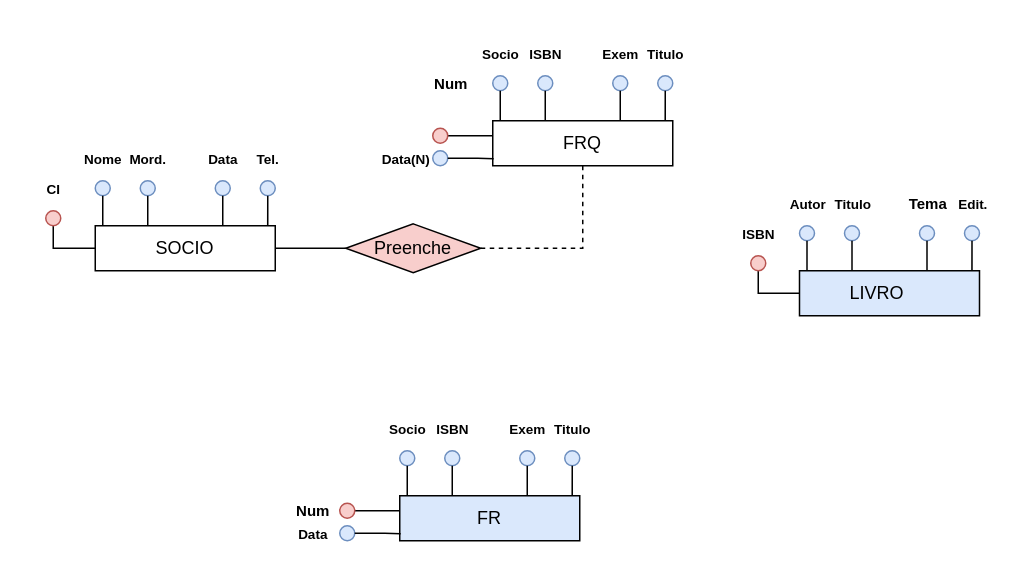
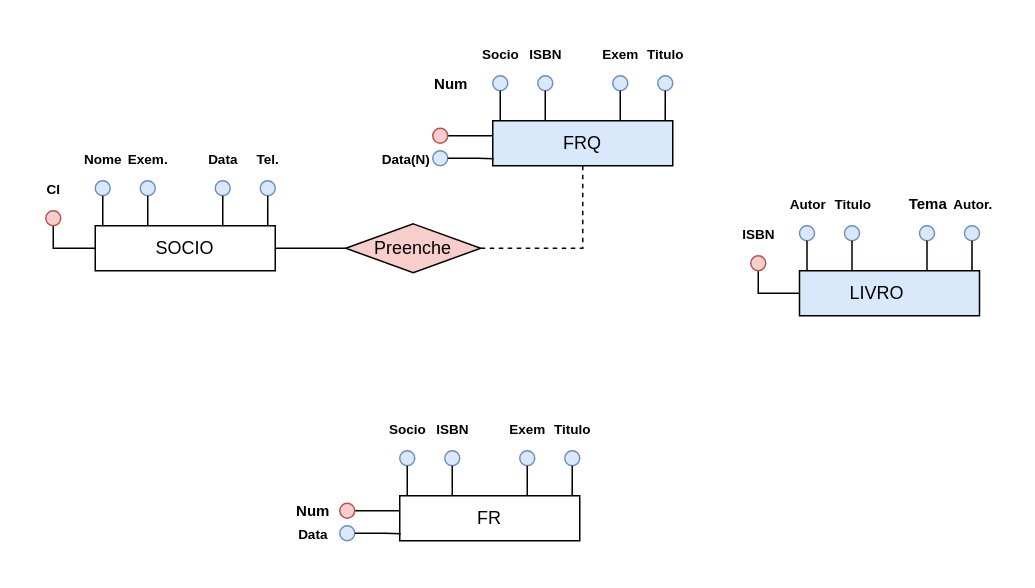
  <mxCell id="0" />
  <mxCell id="1" parent="0" />
  <mxCell id="2" style="edgeStyle=orthogonalEdgeStyle;rounded=0;orthogonalLoop=1;jettySize=auto;html=1;entryX=0;entryY=0.5;entryDx=0;entryDy=0;endArrow=none;endFill=0;" edge="1" parent="1" source="3" target="74"><mxGeometry relative="1" as="geometry" /></mxCell>
  <mxCell id="3" value="SOCIO" style="rounded=0;whiteSpace=wrap;html=1;" parent="1" vertex="1"><mxGeometry x="63" y="150" width="120" height="30" as="geometry" /></mxCell>
  <mxCell id="4" value="" style="ellipse;whiteSpace=wrap;html=1;aspect=fixed;fillColor=#dae8fc;strokeColor=#6c8ebf;" parent="1" vertex="1"><mxGeometry x="63" y="120" width="10" height="10" as="geometry" /></mxCell>
  <mxCell id="5" value="" style="ellipse;whiteSpace=wrap;html=1;aspect=fixed;fillColor=#dae8fc;strokeColor=#6c8ebf;" parent="1" vertex="1"><mxGeometry x="93" y="120" width="10" height="10" as="geometry" /></mxCell>
  <mxCell id="6" value="" style="ellipse;whiteSpace=wrap;html=1;aspect=fixed;fontStyle=1;fillColor=#dae8fc;strokeColor=#6c8ebf;" parent="1" vertex="1"><mxGeometry x="143" y="120" width="10" height="10" as="geometry" /></mxCell>
  <mxCell id="7" value="" style="ellipse;whiteSpace=wrap;html=1;aspect=fixed;fillColor=#dae8fc;strokeColor=#6c8ebf;" parent="1" vertex="1"><mxGeometry x="173" y="120" width="10" height="10" as="geometry" /></mxCell>
  <mxCell id="8" value="&lt;font style=&quot;font-size: 9px;&quot;&gt;&lt;b&gt;Nome&lt;/b&gt;&lt;/font&gt;" style="text;html=1;align=center;verticalAlign=middle;resizable=0;points=[];autosize=1;strokeColor=none;fillColor=none;" parent="1" vertex="1"><mxGeometry x="43" y="90" width="50" height="30" as="geometry" /></mxCell>
- <mxCell id="9" value="&lt;font style=&quot;font-size: 9px;&quot;&gt;&lt;b&gt;Mord.&lt;/b&gt;&lt;/font&gt;" style="text;html=1;align=center;verticalAlign=middle;resizable=0;points=[];autosize=1;strokeColor=none;fillColor=none;" parent="1" vertex="1"><mxGeometry x="73" y="90" width="50" height="30" as="geometry" /></mxCell>
+ <mxCell id="9" value="&lt;font style=&quot;font-size: 9px;&quot;&gt;&lt;b&gt;Exem.&lt;/b&gt;&lt;/font&gt;" style="text;html=1;align=center;verticalAlign=middle;resizable=0;points=[];autosize=1;strokeColor=none;fillColor=none;" parent="1" vertex="1"><mxGeometry x="73" y="90" width="50" height="30" as="geometry" /></mxCell>
  <mxCell id="10" value="&lt;font style=&quot;font-size: 9px;&quot;&gt;&lt;b&gt;Data&lt;/b&gt;&lt;/font&gt;" style="text;html=1;align=center;verticalAlign=middle;resizable=0;points=[];autosize=1;strokeColor=none;fillColor=none;" parent="1" vertex="1"><mxGeometry x="128" y="90" width="40" height="30" as="geometry" /></mxCell>
  <mxCell id="11" value="&lt;font style=&quot;font-size: 9px;&quot;&gt;&lt;span&gt;Tel.&lt;/span&gt;&lt;/font&gt;" style="text;html=1;align=center;verticalAlign=middle;resizable=0;points=[];autosize=1;strokeColor=none;fillColor=none;fontStyle=1" parent="1" vertex="1"><mxGeometry x="158" y="90" width="40" height="30" as="geometry" /></mxCell>
  <mxCell id="12" style="edgeStyle=orthogonalEdgeStyle;rounded=0;orthogonalLoop=1;jettySize=auto;html=1;entryX=0.045;entryY=0.004;entryDx=0;entryDy=0;entryPerimeter=0;endArrow=none;endFill=0;" parent="1" source="4" target="3" edge="1"><mxGeometry relative="1" as="geometry" /></mxCell>
  <mxCell id="13" style="edgeStyle=orthogonalEdgeStyle;rounded=0;orthogonalLoop=1;jettySize=auto;html=1;entryX=0.29;entryY=0.01;entryDx=0;entryDy=0;entryPerimeter=0;endArrow=none;endFill=0;" parent="1" source="5" target="3" edge="1"><mxGeometry relative="1" as="geometry" /></mxCell>
  <mxCell id="14" style="edgeStyle=orthogonalEdgeStyle;rounded=0;orthogonalLoop=1;jettySize=auto;html=1;entryX=0.702;entryY=0.004;entryDx=0;entryDy=0;entryPerimeter=0;endArrow=none;endFill=0;" parent="1" source="6" target="3" edge="1"><mxGeometry relative="1" as="geometry" /></mxCell>
  <mxCell id="15" style="edgeStyle=orthogonalEdgeStyle;rounded=0;orthogonalLoop=1;jettySize=auto;html=1;entryX=0.958;entryY=0;entryDx=0;entryDy=0;entryPerimeter=0;endArrow=none;endFill=0;" parent="1" source="7" target="3" edge="1"><mxGeometry relative="1" as="geometry" /></mxCell>
  <mxCell id="16" value="LIVRO&lt;span style=&quot;white-space: pre;&quot;&gt;&#09;&lt;/span&gt;" style="rounded=0;whiteSpace=wrap;html=1;fillColor=#dae8fc;" parent="1" vertex="1"><mxGeometry x="532.5" y="180" width="120" height="30" as="geometry" /></mxCell>
  <mxCell id="17" value="" style="ellipse;whiteSpace=wrap;html=1;aspect=fixed;fillColor=#dae8fc;strokeColor=#6c8ebf;" parent="1" vertex="1"><mxGeometry x="532.5" y="150" width="10" height="10" as="geometry" /></mxCell>
  <mxCell id="18" value="" style="ellipse;whiteSpace=wrap;html=1;aspect=fixed;fillColor=#dae8fc;strokeColor=#6c8ebf;" parent="1" vertex="1"><mxGeometry x="562.5" y="150" width="10" height="10" as="geometry" /></mxCell>
  <mxCell id="19" value="" style="ellipse;whiteSpace=wrap;html=1;aspect=fixed;fontStyle=1;fillColor=#dae8fc;strokeColor=#6c8ebf;" parent="1" vertex="1"><mxGeometry x="612.5" y="150" width="10" height="10" as="geometry" /></mxCell>
  <mxCell id="20" value="" style="ellipse;whiteSpace=wrap;html=1;aspect=fixed;fillColor=#dae8fc;strokeColor=#6c8ebf;" parent="1" vertex="1"><mxGeometry x="642.5" y="150" width="10" height="10" as="geometry" /></mxCell>
  <mxCell id="21" value="&lt;font style=&quot;font-size: 9px;&quot;&gt;&lt;b&gt;Autor&lt;/b&gt;&lt;/font&gt;" style="text;html=1;align=center;verticalAlign=middle;resizable=0;points=[];autosize=1;strokeColor=none;fillColor=none;" parent="1" vertex="1"><mxGeometry x="512.5" y="120" width="50" height="30" as="geometry" /></mxCell>
  <mxCell id="22" value="&lt;font style=&quot;font-size: 9px;&quot;&gt;&lt;b&gt;Titulo&lt;/b&gt;&lt;/font&gt;" style="text;html=1;align=center;verticalAlign=middle;resizable=0;points=[];autosize=1;strokeColor=none;fillColor=none;" parent="1" vertex="1"><mxGeometry x="542.5" y="120" width="50" height="30" as="geometry" /></mxCell>
  <mxCell id="23" value="&lt;font size=&quot;1&quot;&gt;&lt;b&gt;Tema&lt;/b&gt;&lt;/font&gt;" style="text;html=1;align=center;verticalAlign=middle;resizable=0;points=[];autosize=1;strokeColor=none;fillColor=none;" parent="1" vertex="1"><mxGeometry x="592.5" y="120" width="50" height="30" as="geometry" /></mxCell>
- <mxCell id="24" value="&lt;font style=&quot;font-size: 9px;&quot;&gt;&lt;span&gt;Edit.&lt;/span&gt;&lt;/font&gt;" style="text;html=1;align=center;verticalAlign=middle;resizable=0;points=[];autosize=1;strokeColor=none;fillColor=none;fontStyle=1" parent="1" vertex="1"><mxGeometry x="627.5" y="120" width="40" height="30" as="geometry" /></mxCell>
+ <mxCell id="24" value="&lt;font style=&quot;font-size: 9px;&quot;&gt;&lt;span&gt;Autor.&lt;/span&gt;&lt;/font&gt;" style="text;html=1;align=center;verticalAlign=middle;resizable=0;points=[];autosize=1;strokeColor=none;fillColor=none;fontStyle=1" parent="1" vertex="1"><mxGeometry x="627.5" y="120" width="40" height="30" as="geometry" /></mxCell>
  <mxCell id="25" style="edgeStyle=orthogonalEdgeStyle;rounded=0;orthogonalLoop=1;jettySize=auto;html=1;entryX=0.045;entryY=0.004;entryDx=0;entryDy=0;entryPerimeter=0;endArrow=none;endFill=0;" parent="1" source="17" target="16" edge="1"><mxGeometry relative="1" as="geometry" /></mxCell>
  <mxCell id="26" style="edgeStyle=orthogonalEdgeStyle;rounded=0;orthogonalLoop=1;jettySize=auto;html=1;entryX=0.29;entryY=0.01;entryDx=0;entryDy=0;entryPerimeter=0;endArrow=none;endFill=0;" parent="1" source="18" target="16" edge="1"><mxGeometry relative="1" as="geometry" /></mxCell>
  <mxCell id="27" style="edgeStyle=orthogonalEdgeStyle;rounded=0;orthogonalLoop=1;jettySize=auto;html=1;entryX=0.702;entryY=0.004;entryDx=0;entryDy=0;entryPerimeter=0;endArrow=none;endFill=0;" parent="1" source="19" target="16" edge="1"><mxGeometry relative="1" as="geometry" /></mxCell>
  <mxCell id="28" style="edgeStyle=orthogonalEdgeStyle;rounded=0;orthogonalLoop=1;jettySize=auto;html=1;entryX=0.958;entryY=0;entryDx=0;entryDy=0;entryPerimeter=0;endArrow=none;endFill=0;" parent="1" source="20" target="16" edge="1"><mxGeometry relative="1" as="geometry" /></mxCell>
  <mxCell id="29" style="edgeStyle=orthogonalEdgeStyle;rounded=0;orthogonalLoop=1;jettySize=auto;html=1;entryX=0;entryY=0.5;entryDx=0;entryDy=0;endArrow=none;endFill=0;" parent="1" source="30" target="16" edge="1"><mxGeometry relative="1" as="geometry"><mxPoint x="505" y="200" as="targetPoint" /><Array as="points"><mxPoint x="505" y="195" /></Array></mxGeometry></mxCell>
  <mxCell id="30" value="" style="ellipse;whiteSpace=wrap;html=1;aspect=fixed;fillColor=#f8cecc;strokeColor=#b85450;" parent="1" vertex="1"><mxGeometry x="500" y="170" width="10" height="10" as="geometry" /></mxCell>
  <mxCell id="31" value="&lt;font style=&quot;font-size: 9px;&quot;&gt;&lt;b&gt;ISBN&lt;/b&gt;&lt;/font&gt;" style="text;html=1;align=center;verticalAlign=middle;resizable=0;points=[];autosize=1;strokeColor=none;fillColor=none;" parent="1" vertex="1"><mxGeometry x="480" y="140" width="50" height="30" as="geometry" /></mxCell>
  <mxCell id="32" style="edgeStyle=orthogonalEdgeStyle;rounded=0;orthogonalLoop=1;jettySize=auto;html=1;entryX=0;entryY=0.5;entryDx=0;entryDy=0;endArrow=none;endFill=0;" parent="1" source="33" edge="1"><mxGeometry relative="1" as="geometry"><mxPoint x="63" y="165" as="targetPoint" /><Array as="points"><mxPoint x="35" y="165" /></Array></mxGeometry></mxCell>
  <mxCell id="33" value="" style="ellipse;whiteSpace=wrap;html=1;aspect=fixed;fillColor=#f8cecc;strokeColor=#b85450;" parent="1" vertex="1"><mxGeometry x="30" y="140" width="10" height="10" as="geometry" /></mxCell>
  <mxCell id="34" value="&lt;font style=&quot;font-size: 9px;&quot;&gt;&lt;b&gt;CI&lt;/b&gt;&lt;/font&gt;" style="text;html=1;align=center;verticalAlign=middle;resizable=0;points=[];autosize=1;strokeColor=none;fillColor=none;" parent="1" vertex="1"><mxGeometry x="20" y="110" width="30" height="30" as="geometry" /></mxCell>
- <mxCell id="35" value="FRQ" style="rounded=0;whiteSpace=wrap;html=1;" vertex="1" parent="1"><mxGeometry x="328" y="80" width="120" height="30" as="geometry" /></mxCell>
+ <mxCell id="35" value="FRQ" style="rounded=0;whiteSpace=wrap;html=1;fillColor=#dae8fc;" vertex="1" parent="1"><mxGeometry x="328" y="80" width="120" height="30" as="geometry" /></mxCell>
  <mxCell id="36" value="" style="ellipse;whiteSpace=wrap;html=1;aspect=fixed;fillColor=#dae8fc;strokeColor=#6c8ebf;" vertex="1" parent="1"><mxGeometry x="328" y="50" width="10" height="10" as="geometry" /></mxCell>
  <mxCell id="37" value="" style="ellipse;whiteSpace=wrap;html=1;aspect=fixed;fillColor=#dae8fc;strokeColor=#6c8ebf;" vertex="1" parent="1"><mxGeometry x="358" y="50" width="10" height="10" as="geometry" /></mxCell>
  <mxCell id="38" value="" style="ellipse;whiteSpace=wrap;html=1;aspect=fixed;fontStyle=1;fillColor=#dae8fc;strokeColor=#6c8ebf;" vertex="1" parent="1"><mxGeometry x="408" y="50" width="10" height="10" as="geometry" /></mxCell>
  <mxCell id="39" value="" style="ellipse;whiteSpace=wrap;html=1;aspect=fixed;fillColor=#dae8fc;strokeColor=#6c8ebf;" vertex="1" parent="1"><mxGeometry x="438" y="50" width="10" height="10" as="geometry" /></mxCell>
  <mxCell id="40" value="&lt;font style=&quot;font-size: 9px;&quot;&gt;&lt;b&gt;Socio&lt;/b&gt;&lt;/font&gt;" style="text;html=1;align=center;verticalAlign=middle;resizable=0;points=[];autosize=1;strokeColor=none;fillColor=none;" vertex="1" parent="1"><mxGeometry x="308" y="20" width="50" height="30" as="geometry" /></mxCell>
  <mxCell id="41" value="&lt;font style=&quot;font-size: 9px;&quot;&gt;&lt;b&gt;ISBN&lt;/b&gt;&lt;/font&gt;" style="text;html=1;align=center;verticalAlign=middle;resizable=0;points=[];autosize=1;strokeColor=none;fillColor=none;" vertex="1" parent="1"><mxGeometry x="338" y="20" width="50" height="30" as="geometry" /></mxCell>
  <mxCell id="42" value="&lt;font style=&quot;font-size: 9px;&quot;&gt;&lt;b&gt;Exem&lt;/b&gt;&lt;/font&gt;" style="text;html=1;align=center;verticalAlign=middle;resizable=0;points=[];autosize=1;strokeColor=none;fillColor=none;" vertex="1" parent="1"><mxGeometry x="388" y="20" width="50" height="30" as="geometry" /></mxCell>
  <mxCell id="43" value="&lt;font style=&quot;font-size: 9px;&quot;&gt;&lt;span&gt;Titulo&lt;/span&gt;&lt;/font&gt;" style="text;html=1;align=center;verticalAlign=middle;resizable=0;points=[];autosize=1;strokeColor=none;fillColor=none;fontStyle=1" vertex="1" parent="1"><mxGeometry x="418" y="20" width="50" height="30" as="geometry" /></mxCell>
  <mxCell id="44" style="edgeStyle=orthogonalEdgeStyle;rounded=0;orthogonalLoop=1;jettySize=auto;html=1;entryX=0.045;entryY=0.004;entryDx=0;entryDy=0;entryPerimeter=0;endArrow=none;endFill=0;" edge="1" parent="1" source="36" target="35"><mxGeometry relative="1" as="geometry" /></mxCell>
  <mxCell id="45" style="edgeStyle=orthogonalEdgeStyle;rounded=0;orthogonalLoop=1;jettySize=auto;html=1;entryX=0.29;entryY=0.01;entryDx=0;entryDy=0;entryPerimeter=0;endArrow=none;endFill=0;" edge="1" parent="1" source="37" target="35"><mxGeometry relative="1" as="geometry" /></mxCell>
  <mxCell id="46" style="edgeStyle=orthogonalEdgeStyle;rounded=0;orthogonalLoop=1;jettySize=auto;html=1;entryX=0.702;entryY=0.004;entryDx=0;entryDy=0;entryPerimeter=0;endArrow=none;endFill=0;" edge="1" parent="1" source="38" target="35"><mxGeometry relative="1" as="geometry" /></mxCell>
  <mxCell id="47" style="edgeStyle=orthogonalEdgeStyle;rounded=0;orthogonalLoop=1;jettySize=auto;html=1;entryX=0.958;entryY=0;entryDx=0;entryDy=0;entryPerimeter=0;endArrow=none;endFill=0;" edge="1" parent="1" source="39" target="35"><mxGeometry relative="1" as="geometry" /></mxCell>
  <mxCell id="48" style="edgeStyle=orthogonalEdgeStyle;rounded=0;orthogonalLoop=1;jettySize=auto;html=1;entryX=0;entryY=0.5;entryDx=0;entryDy=0;endArrow=none;endFill=0;" edge="1" parent="1"><mxGeometry relative="1" as="geometry"><mxPoint x="328" y="90" as="targetPoint" /><Array as="points"><mxPoint x="300" y="90" /></Array><mxPoint x="298" y="90" as="sourcePoint" /></mxGeometry></mxCell>
  <mxCell id="49" value="" style="ellipse;whiteSpace=wrap;html=1;aspect=fixed;fillColor=#f8cecc;strokeColor=#b85450;" vertex="1" parent="1"><mxGeometry x="288" y="85" width="10" height="10" as="geometry" /></mxCell>
  <mxCell id="50" value="&lt;font size=&quot;1&quot;&gt;&lt;b&gt;Num&lt;/b&gt;&lt;/font&gt;" style="text;html=1;align=center;verticalAlign=middle;resizable=0;points=[];autosize=1;strokeColor=none;fillColor=none;" vertex="1" parent="1"><mxGeometry x="275" y="40" width="50" height="30" as="geometry" /></mxCell>
  <mxCell id="51" value="" style="ellipse;whiteSpace=wrap;html=1;aspect=fixed;fillColor=#dae8fc;strokeColor=#6c8ebf;" vertex="1" parent="1"><mxGeometry x="288" y="100" width="10" height="10" as="geometry" /></mxCell>
  <mxCell id="52" value="&lt;font style=&quot;font-size: 9px;&quot;&gt;&lt;b&gt;Data(N)&lt;/b&gt;&lt;/font&gt;" style="text;html=1;align=center;verticalAlign=middle;resizable=0;points=[];autosize=1;strokeColor=none;fillColor=none;" vertex="1" parent="1"><mxGeometry x="240" y="90" width="60" height="30" as="geometry" /></mxCell>
  <mxCell id="53" style="edgeStyle=orthogonalEdgeStyle;rounded=0;orthogonalLoop=1;jettySize=auto;html=1;entryX=0.005;entryY=0.843;entryDx=0;entryDy=0;entryPerimeter=0;endArrow=none;endFill=0;" edge="1" parent="1" source="51" target="35"><mxGeometry relative="1" as="geometry"><mxPoint x="213" y="105" as="targetPoint" /></mxGeometry></mxCell>
- <mxCell id="54" value="FR" style="rounded=0;whiteSpace=wrap;html=1;fillColor=#dae8fc;" vertex="1" parent="1"><mxGeometry x="266" y="330" width="120" height="30" as="geometry" /></mxCell>
+ <mxCell id="54" value="FR" style="rounded=0;whiteSpace=wrap;html=1;" vertex="1" parent="1"><mxGeometry x="266" y="330" width="120" height="30" as="geometry" /></mxCell>
  <mxCell id="55" value="" style="ellipse;whiteSpace=wrap;html=1;aspect=fixed;fillColor=#dae8fc;strokeColor=#6c8ebf;" vertex="1" parent="1"><mxGeometry x="266" y="300" width="10" height="10" as="geometry" /></mxCell>
  <mxCell id="56" value="" style="ellipse;whiteSpace=wrap;html=1;aspect=fixed;fillColor=#dae8fc;strokeColor=#6c8ebf;" vertex="1" parent="1"><mxGeometry x="296" y="300" width="10" height="10" as="geometry" /></mxCell>
  <mxCell id="57" value="" style="ellipse;whiteSpace=wrap;html=1;aspect=fixed;fontStyle=1;fillColor=#dae8fc;strokeColor=#6c8ebf;" vertex="1" parent="1"><mxGeometry x="346" y="300" width="10" height="10" as="geometry" /></mxCell>
  <mxCell id="58" value="" style="ellipse;whiteSpace=wrap;html=1;aspect=fixed;fillColor=#dae8fc;strokeColor=#6c8ebf;" vertex="1" parent="1"><mxGeometry x="376" y="300" width="10" height="10" as="geometry" /></mxCell>
  <mxCell id="59" value="&lt;font style=&quot;font-size: 9px;&quot;&gt;&lt;b&gt;Socio&lt;/b&gt;&lt;/font&gt;" style="text;html=1;align=center;verticalAlign=middle;resizable=0;points=[];autosize=1;strokeColor=none;fillColor=none;" vertex="1" parent="1"><mxGeometry x="246" y="270" width="50" height="30" as="geometry" /></mxCell>
  <mxCell id="60" value="&lt;font style=&quot;font-size: 9px;&quot;&gt;&lt;b&gt;ISBN&lt;/b&gt;&lt;/font&gt;" style="text;html=1;align=center;verticalAlign=middle;resizable=0;points=[];autosize=1;strokeColor=none;fillColor=none;" vertex="1" parent="1"><mxGeometry x="276" y="270" width="50" height="30" as="geometry" /></mxCell>
  <mxCell id="61" value="&lt;font style=&quot;font-size: 9px;&quot;&gt;&lt;b&gt;Exem&lt;/b&gt;&lt;/font&gt;" style="text;html=1;align=center;verticalAlign=middle;resizable=0;points=[];autosize=1;strokeColor=none;fillColor=none;" vertex="1" parent="1"><mxGeometry x="326" y="270" width="50" height="30" as="geometry" /></mxCell>
  <mxCell id="62" value="&lt;font style=&quot;font-size: 9px;&quot;&gt;&lt;span&gt;Titulo&lt;/span&gt;&lt;/font&gt;" style="text;html=1;align=center;verticalAlign=middle;resizable=0;points=[];autosize=1;strokeColor=none;fillColor=none;fontStyle=1" vertex="1" parent="1"><mxGeometry x="356" y="270" width="50" height="30" as="geometry" /></mxCell>
  <mxCell id="63" style="edgeStyle=orthogonalEdgeStyle;rounded=0;orthogonalLoop=1;jettySize=auto;html=1;entryX=0.045;entryY=0.004;entryDx=0;entryDy=0;entryPerimeter=0;endArrow=none;endFill=0;" edge="1" parent="1" source="55" target="54"><mxGeometry relative="1" as="geometry" /></mxCell>
  <mxCell id="64" style="edgeStyle=orthogonalEdgeStyle;rounded=0;orthogonalLoop=1;jettySize=auto;html=1;entryX=0.29;entryY=0.01;entryDx=0;entryDy=0;entryPerimeter=0;endArrow=none;endFill=0;" edge="1" parent="1" source="56" target="54"><mxGeometry relative="1" as="geometry" /></mxCell>
  <mxCell id="65" style="edgeStyle=orthogonalEdgeStyle;rounded=0;orthogonalLoop=1;jettySize=auto;html=1;entryX=0.702;entryY=0.004;entryDx=0;entryDy=0;entryPerimeter=0;endArrow=none;endFill=0;" edge="1" parent="1" source="57" target="54"><mxGeometry relative="1" as="geometry" /></mxCell>
  <mxCell id="66" style="edgeStyle=orthogonalEdgeStyle;rounded=0;orthogonalLoop=1;jettySize=auto;html=1;entryX=0.958;entryY=0;entryDx=0;entryDy=0;entryPerimeter=0;endArrow=none;endFill=0;" edge="1" parent="1" source="58" target="54"><mxGeometry relative="1" as="geometry" /></mxCell>
  <mxCell id="67" style="edgeStyle=orthogonalEdgeStyle;rounded=0;orthogonalLoop=1;jettySize=auto;html=1;entryX=0;entryY=0.5;entryDx=0;entryDy=0;endArrow=none;endFill=0;" edge="1" parent="1"><mxGeometry relative="1" as="geometry"><mxPoint x="266" y="340" as="targetPoint" /><Array as="points"><mxPoint x="238" y="340" /></Array><mxPoint x="236" y="340" as="sourcePoint" /></mxGeometry></mxCell>
  <mxCell id="68" value="" style="ellipse;whiteSpace=wrap;html=1;aspect=fixed;fillColor=#f8cecc;strokeColor=#b85450;" vertex="1" parent="1"><mxGeometry x="226" y="335" width="10" height="10" as="geometry" /></mxCell>
  <mxCell id="69" value="&lt;font size=&quot;1&quot;&gt;&lt;b&gt;Num&lt;/b&gt;&lt;/font&gt;" style="text;html=1;align=center;verticalAlign=middle;resizable=0;points=[];autosize=1;strokeColor=none;fillColor=none;" vertex="1" parent="1"><mxGeometry x="183" y="325" width="50" height="30" as="geometry" /></mxCell>
  <mxCell id="70" value="" style="ellipse;whiteSpace=wrap;html=1;aspect=fixed;fillColor=#dae8fc;strokeColor=#6c8ebf;" vertex="1" parent="1"><mxGeometry x="226" y="350" width="10" height="10" as="geometry" /></mxCell>
  <mxCell id="71" value="&lt;font style=&quot;font-size: 9px;&quot;&gt;&lt;b&gt;Data&lt;/b&gt;&lt;/font&gt;" style="text;html=1;align=center;verticalAlign=middle;resizable=0;points=[];autosize=1;strokeColor=none;fillColor=none;" vertex="1" parent="1"><mxGeometry x="188" y="340" width="40" height="30" as="geometry" /></mxCell>
  <mxCell id="72" style="edgeStyle=orthogonalEdgeStyle;rounded=0;orthogonalLoop=1;jettySize=auto;html=1;entryX=0.005;entryY=0.843;entryDx=0;entryDy=0;entryPerimeter=0;endArrow=none;endFill=0;" edge="1" parent="1" source="70" target="54"><mxGeometry relative="1" as="geometry"><mxPoint x="151" y="355" as="targetPoint" /></mxGeometry></mxCell>
  <mxCell id="73" style="edgeStyle=orthogonalEdgeStyle;rounded=0;orthogonalLoop=1;jettySize=auto;html=1;exitX=1;exitY=0.5;exitDx=0;exitDy=0;entryX=0.5;entryY=1;entryDx=0;entryDy=0;endArrow=none;endFill=0;dashed=1;" edge="1" parent="1" source="74" target="35"><mxGeometry relative="1" as="geometry" /></mxCell>
  <mxCell id="74" value="Preenche" style="rhombus;whiteSpace=wrap;html=1;fillColor=#f8cecc;" vertex="1" parent="1"><mxGeometry x="230" y="148.75" width="90" height="32.5" as="geometry" /></mxCell>
